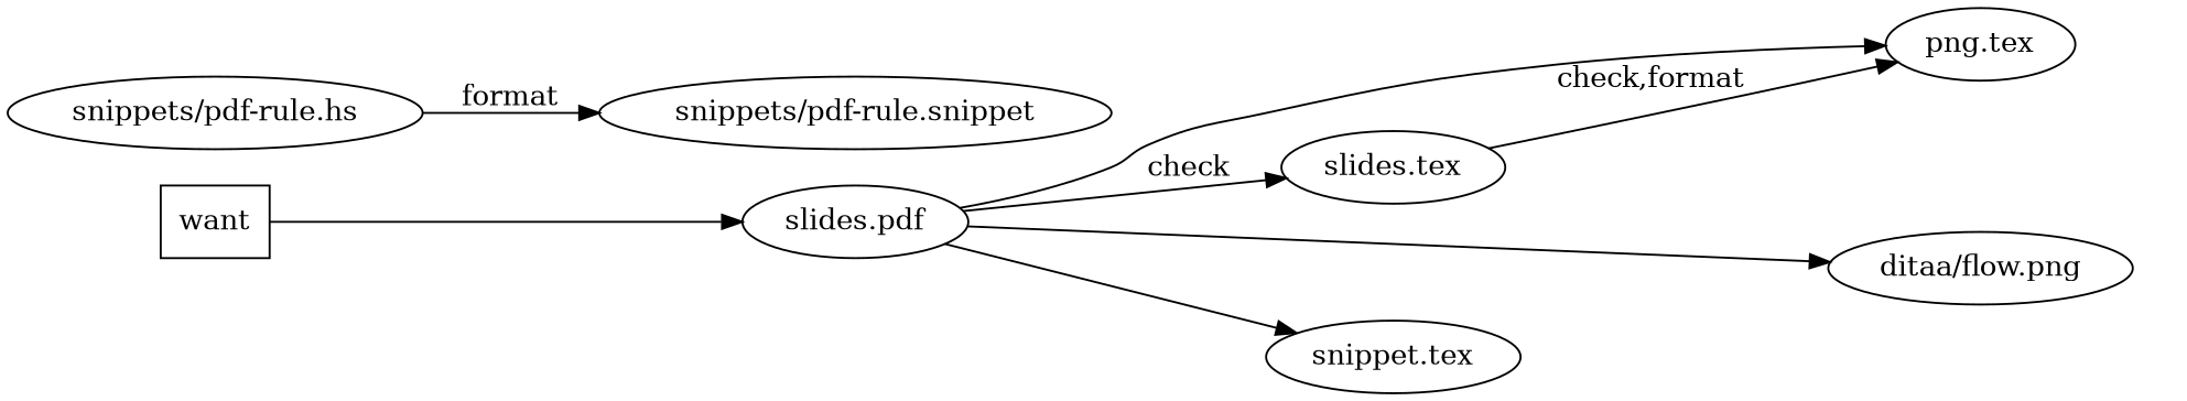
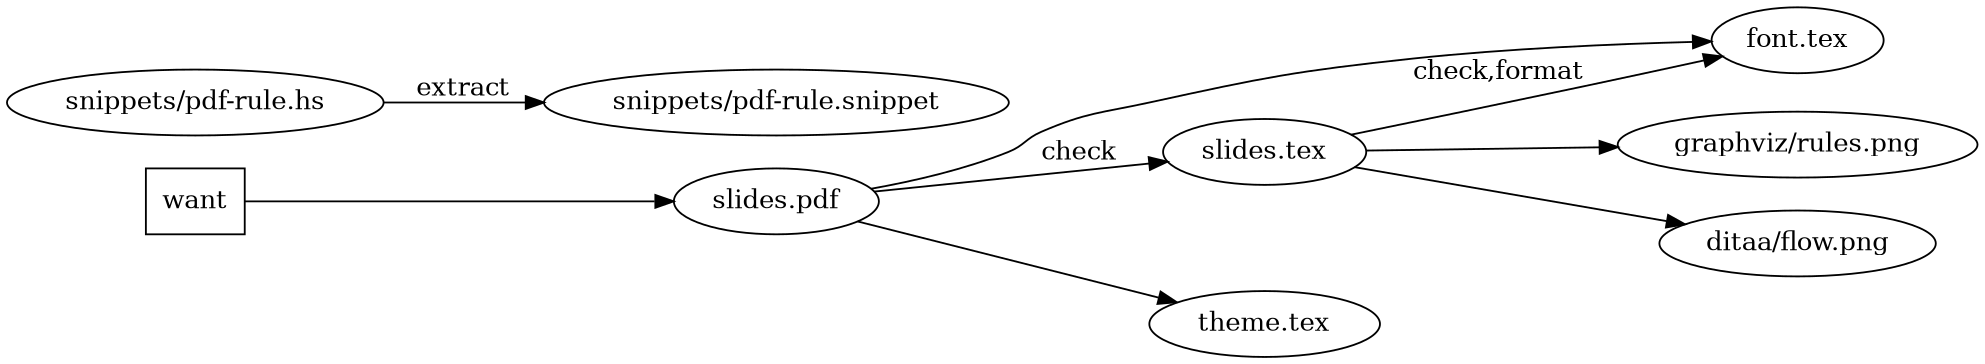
  digraph {
    rankdir=LR
    want [shape=box]
    "slides.pdf"
    "slides.tex"
-   "font.tex" [label="png.tex"]
-   "theme.tex" [label="snippet.tex"]
+   "font.tex"
+   "theme.tex"
+   "graphviz/rules.png"
    "ditaa/flow.png"
    "snippets/pdf-rule.hs"
    "snippets/pdf-rule.snippet"
    want -> "slides.pdf"
    "slides.pdf" -> "slides.tex" [label=check]
    "slides.pdf" -> "font.tex"
    "slides.pdf" -> "theme.tex"
    "slides.tex" -> "font.tex" [label="check,format"]
-   "slides.pdf" -> "ditaa/flow.png"
-   "snippets/pdf-rule.hs" -> "snippets/pdf-rule.snippet" [label=format]
+   "slides.tex" -> "graphviz/rules.png"
+   "slides.tex" -> "ditaa/flow.png"
+   "snippets/pdf-rule.hs" -> "snippets/pdf-rule.snippet" [label=extract]
  }
